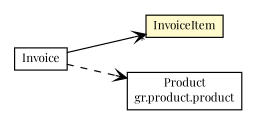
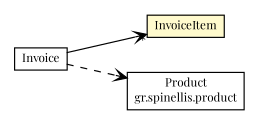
  digraph {
    fontname="Playfair Display"
    rankdir=LR
    node [fontcolor=black fontname="Playfair Display" fontsize=10.0 shape=plaintext]
    edge [arrowhead=open color=black fontcolor=black fontname="Playfair Display" fontsize=10.0 headport=p labelfontname=Helvetica labelfontsize=10 tailport=p]
    n1 [label=<<table border="0" cellborder="1" cellspacing="0" cellpadding="2" port="p" bgcolor="lemonChiffon" href="./InvoiceItem.html"><tr><td><table border="0" cellspacing="0" cellpadding="1"><tr><td> InvoiceItem </td></tr></table></td></tr></table>>]
-   n2 [label=<<table border="0" cellborder="1" cellspacing="0" cellpadding="2" port="p" href="../product/Product.html"><tr><td><table border="0" cellspacing="0" cellpadding="1"><tr><td> Product </td></tr><tr><td> gr.product.product </td></tr></table></td></tr></table>>]
+   n2 [label=<<table border="0" cellborder="1" cellspacing="0" cellpadding="2" port="p" href="../product/Product.html"><tr><td><table border="0" cellspacing="0" cellpadding="1"><tr><td> Product </td></tr><tr><td> gr.spinellis.product </td></tr></table></td></tr></table>>]
    n3 [label=<<table border="0" cellborder="1" cellspacing="0" cellpadding="2" port="p" href="./Invoice.html"><tr><td><table border="0" cellspacing="0" cellpadding="1"><tr><td> Invoice </td></tr></table></td></tr></table>>]
    n3 -> n1 [headlabel="*"]
    n3 -> n2 [style=dashed]
  }
